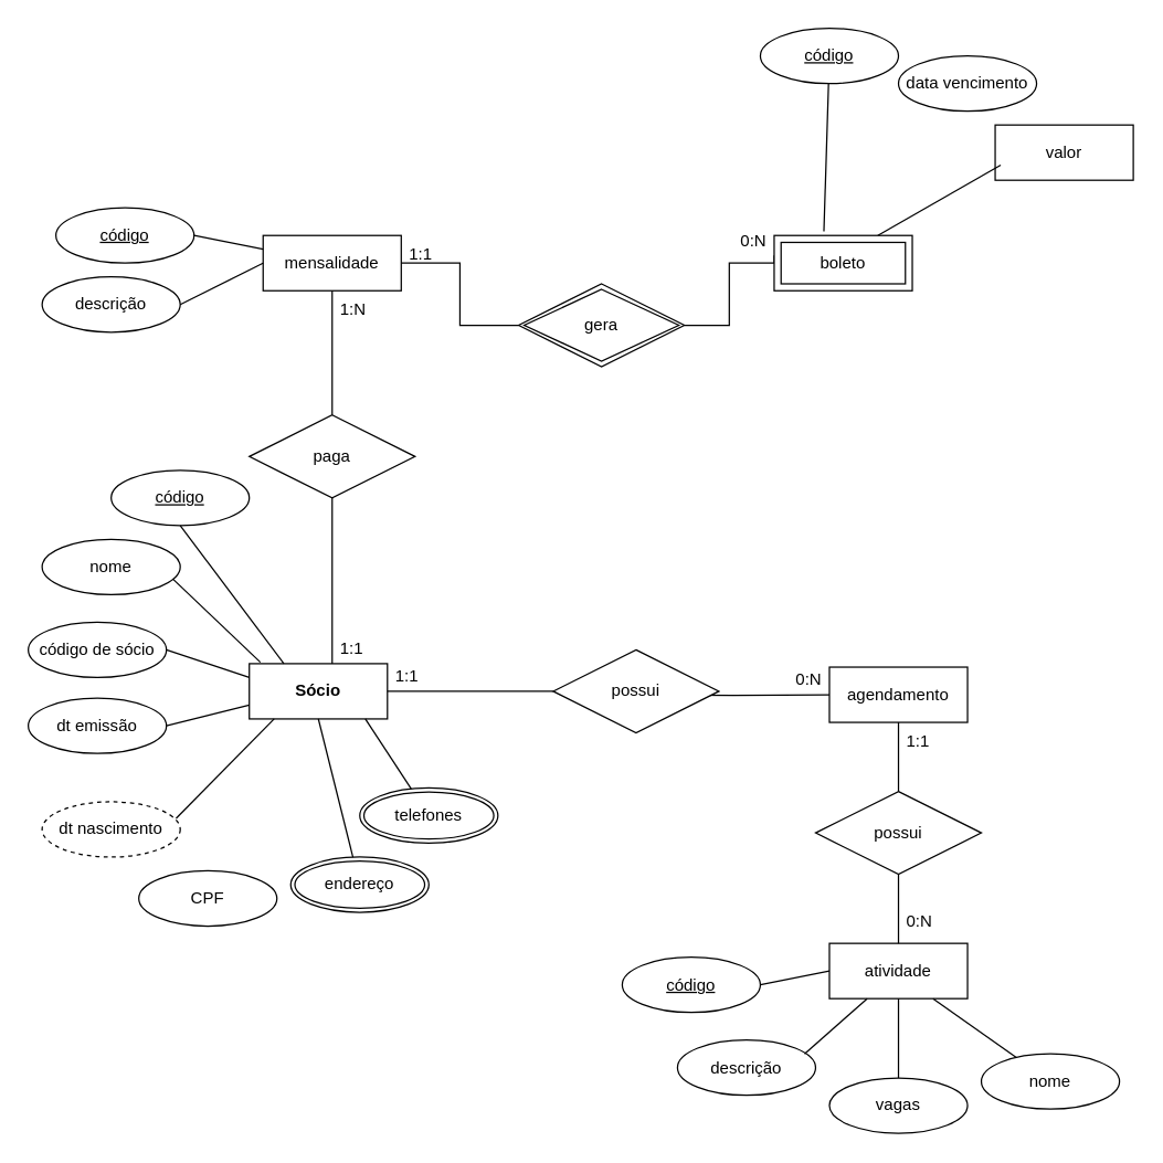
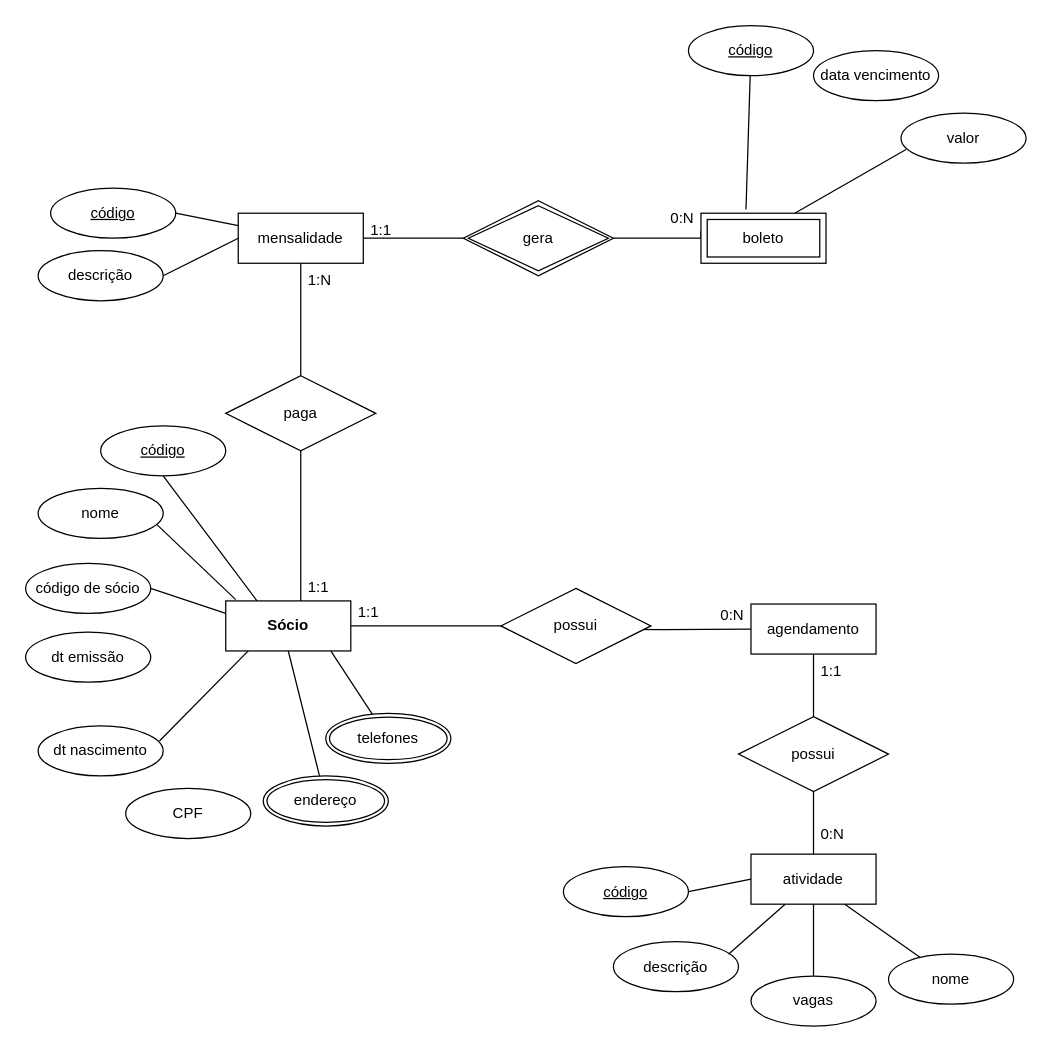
  <mxCell id="0" />
  <mxCell id="1" parent="0" />
  <mxCell id="2" value="&lt;b&gt;Sócio&lt;/b&gt;" style="whiteSpace=wrap;html=1;align=center;" vertex="1" parent="1"><mxGeometry x="180" y="480" width="100" height="40" as="geometry" /></mxCell>
- <mxCell id="3" value="dt nascimento" style="ellipse;whiteSpace=wrap;html=1;align=center;dashed=1;" vertex="1" parent="1"><mxGeometry x="30" y="580" width="100" height="40" as="geometry" /></mxCell>
+ <mxCell id="3" value="dt nascimento" style="ellipse;whiteSpace=wrap;html=1;align=center;" vertex="1" parent="1"><mxGeometry x="30" y="580" width="100" height="40" as="geometry" /></mxCell>
  <mxCell id="4" value="CPF" style="ellipse;whiteSpace=wrap;html=1;align=center;" vertex="1" parent="1"><mxGeometry x="100" y="630" width="100" height="40" as="geometry" /></mxCell>
  <mxCell id="5" value="dt emissão" style="ellipse;whiteSpace=wrap;html=1;align=center;" vertex="1" parent="1"><mxGeometry x="20" y="505" width="100" height="40" as="geometry" /></mxCell>
  <mxCell id="6" value="código de sócio" style="ellipse;whiteSpace=wrap;html=1;align=center;" vertex="1" parent="1"><mxGeometry x="20" y="450" width="100" height="40" as="geometry" /></mxCell>
  <mxCell id="7" value="nome" style="ellipse;whiteSpace=wrap;html=1;align=center;" vertex="1" parent="1"><mxGeometry x="30" y="390" width="100" height="40" as="geometry" /></mxCell>
  <mxCell id="8" value="código" style="ellipse;whiteSpace=wrap;html=1;align=center;fontStyle=4;" vertex="1" parent="1"><mxGeometry x="80" y="340" width="100" height="40" as="geometry" /></mxCell>
  <mxCell id="9" value="endereço" style="ellipse;shape=doubleEllipse;margin=3;whiteSpace=wrap;html=1;align=center;" vertex="1" parent="1"><mxGeometry x="210" y="620" width="100" height="40" as="geometry" /></mxCell>
  <mxCell id="10" value="telefones" style="ellipse;shape=doubleEllipse;margin=3;whiteSpace=wrap;html=1;align=center;" vertex="1" parent="1"><mxGeometry x="260" y="570" width="100" height="40" as="geometry" /></mxCell>
  <mxCell id="11" value="" style="endArrow=none;html=1;rounded=0;exitX=0.95;exitY=0.725;exitDx=0;exitDy=0;exitPerimeter=0;entryX=0.08;entryY=-0.025;entryDx=0;entryDy=0;entryPerimeter=0;" edge="1" parent="1" source="7" target="2"><mxGeometry relative="1" as="geometry"><mxPoint x="340" y="460" as="sourcePoint" /><mxPoint x="500" y="460" as="targetPoint" /></mxGeometry></mxCell>
  <mxCell id="12" value="" style="endArrow=none;html=1;rounded=0;exitX=1;exitY=0.5;exitDx=0;exitDy=0;entryX=0;entryY=0.25;entryDx=0;entryDy=0;" edge="1" parent="1" source="6" target="2"><mxGeometry relative="1" as="geometry"><mxPoint x="165" y="419" as="sourcePoint" /><mxPoint x="223.516" y="490" as="targetPoint" /></mxGeometry></mxCell>
- <mxCell id="13" value="" style="endArrow=none;html=1;rounded=0;exitX=1;exitY=0.5;exitDx=0;exitDy=0;entryX=0;entryY=0.75;entryDx=0;entryDy=0;" edge="1" parent="1" source="5" target="2"><mxGeometry relative="1" as="geometry"><mxPoint x="175" y="429" as="sourcePoint" /><mxPoint x="233.516" y="500" as="targetPoint" /></mxGeometry></mxCell>
  <mxCell id="14" value="" style="endArrow=none;html=1;rounded=0;exitX=0.97;exitY=0.3;exitDx=0;exitDy=0;exitPerimeter=0;entryX=0.18;entryY=1;entryDx=0;entryDy=0;entryPerimeter=0;" edge="1" parent="1" source="3" target="2"><mxGeometry relative="1" as="geometry"><mxPoint x="185" y="439" as="sourcePoint" /><mxPoint x="243.516" y="510" as="targetPoint" /></mxGeometry></mxCell>
  <mxCell id="15" value="" style="endArrow=none;html=1;rounded=0;exitX=0.5;exitY=1;exitDx=0;exitDy=0;exitPerimeter=0;entryX=0.25;entryY=0;entryDx=0;entryDy=0;" edge="1" parent="1" source="8" target="2"><mxGeometry relative="1" as="geometry"><mxPoint x="205" y="459" as="sourcePoint" /><mxPoint x="263.516" y="530" as="targetPoint" /></mxGeometry></mxCell>
  <mxCell id="16" value="" style="endArrow=none;html=1;rounded=0;entryX=0.84;entryY=1;entryDx=0;entryDy=0;entryPerimeter=0;" edge="1" parent="1" source="10" target="2"><mxGeometry relative="1" as="geometry"><mxPoint x="215" y="469" as="sourcePoint" /><mxPoint x="260" y="510" as="targetPoint" /></mxGeometry></mxCell>
  <mxCell id="17" value="" style="endArrow=none;html=1;rounded=0;" edge="1" parent="1" target="9"><mxGeometry relative="1" as="geometry"><mxPoint x="230" y="520" as="sourcePoint" /><mxPoint x="283.516" y="550" as="targetPoint" /></mxGeometry></mxCell>
  <mxCell id="18" value="atividade" style="whiteSpace=wrap;html=1;align=center;" vertex="1" parent="1"><mxGeometry x="600" y="682.5" width="100" height="40" as="geometry" /></mxCell>
  <mxCell id="19" value="agendamento" style="whiteSpace=wrap;html=1;align=center;" vertex="1" parent="1"><mxGeometry x="600" y="482.5" width="100" height="40" as="geometry" /></mxCell>
  <mxCell id="20" style="edgeStyle=orthogonalEdgeStyle;rounded=0;orthogonalLoop=1;jettySize=auto;html=1;endArrow=none;endFill=0;" edge="1" parent="1" target="19"><mxGeometry relative="1" as="geometry"><mxPoint x="460" y="502.5" as="sourcePoint" /></mxGeometry></mxCell>
  <mxCell id="21" style="edgeStyle=orthogonalEdgeStyle;rounded=0;orthogonalLoop=1;jettySize=auto;html=1;endArrow=none;endFill=0;" edge="1" parent="1" source="22" target="2"><mxGeometry relative="1" as="geometry" /></mxCell>
  <mxCell id="22" value="possui" style="shape=rhombus;perimeter=rhombusPerimeter;whiteSpace=wrap;html=1;align=center;" vertex="1" parent="1"><mxGeometry x="400" y="470" width="120" height="60" as="geometry" /></mxCell>
  <mxCell id="23" value="1:1" style="text;strokeColor=none;fillColor=none;spacingLeft=4;spacingRight=4;overflow=hidden;rotatable=0;points=[[0,0.5],[1,0.5]];portConstraint=eastwest;fontSize=12;" vertex="1" parent="1"><mxGeometry x="280" y="475" width="40" height="30" as="geometry" /></mxCell>
  <mxCell id="24" value="0:N" style="text;strokeColor=none;fillColor=none;spacingLeft=4;spacingRight=4;overflow=hidden;rotatable=0;points=[[0,0.5],[1,0.5]];portConstraint=eastwest;fontSize=12;" vertex="1" parent="1"><mxGeometry x="530" y="160" width="40" height="30" as="geometry" /></mxCell>
  <mxCell id="25" value="data vencimento" style="ellipse;whiteSpace=wrap;html=1;align=center;" vertex="1" parent="1"><mxGeometry x="650" y="40" width="100" height="40" as="geometry" /></mxCell>
  <mxCell id="26" value="código" style="ellipse;whiteSpace=wrap;html=1;align=center;fontStyle=4;" vertex="1" parent="1"><mxGeometry x="550" y="20" width="100" height="40" as="geometry" /></mxCell>
  <mxCell id="27" value="" style="endArrow=none;html=1;rounded=0;exitX=0.36;exitY=-0.075;exitDx=0;exitDy=0;exitPerimeter=0;" edge="1" parent="1" source="51" target="26"><mxGeometry relative="1" as="geometry"><mxPoint x="598" y="160" as="sourcePoint" /><mxPoint x="540" y="250" as="targetPoint" /></mxGeometry></mxCell>
  <mxCell id="28" style="edgeStyle=orthogonalEdgeStyle;rounded=0;orthogonalLoop=1;jettySize=auto;html=1;endArrow=none;endFill=0;" edge="1" parent="1" source="30" target="19"><mxGeometry relative="1" as="geometry" /></mxCell>
  <mxCell id="29" style="edgeStyle=orthogonalEdgeStyle;rounded=0;orthogonalLoop=1;jettySize=auto;html=1;endArrow=none;endFill=0;" edge="1" parent="1" source="30"><mxGeometry relative="1" as="geometry"><mxPoint x="650" y="682.5" as="targetPoint" /></mxGeometry></mxCell>
  <mxCell id="30" value="possui" style="shape=rhombus;perimeter=rhombusPerimeter;whiteSpace=wrap;html=1;align=center;" vertex="1" parent="1"><mxGeometry x="590" y="572.5" width="120" height="60" as="geometry" /></mxCell>
  <mxCell id="31" value="0:N" style="text;strokeColor=none;fillColor=none;spacingLeft=4;spacingRight=4;overflow=hidden;rotatable=0;points=[[0,0.5],[1,0.5]];portConstraint=eastwest;fontSize=12;" vertex="1" parent="1"><mxGeometry x="650" y="652.5" width="40" height="30" as="geometry" /></mxCell>
  <mxCell id="32" value="código" style="ellipse;whiteSpace=wrap;html=1;align=center;fontStyle=4;" vertex="1" parent="1"><mxGeometry x="450" y="692.5" width="100" height="40" as="geometry" /></mxCell>
  <mxCell id="33" value="descrição" style="ellipse;whiteSpace=wrap;html=1;align=center;" vertex="1" parent="1"><mxGeometry x="490" y="752.5" width="100" height="40" as="geometry" /></mxCell>
  <mxCell id="34" value="vagas" style="ellipse;whiteSpace=wrap;html=1;align=center;" vertex="1" parent="1"><mxGeometry x="600" y="780" width="100" height="40" as="geometry" /></mxCell>
- <mxCell id="35" value="valor" style="whiteSpace=wrap;html=1;align=center;rounded=0;" vertex="1" parent="1"><mxGeometry x="720" y="90" width="100" height="40" as="geometry" /></mxCell>
+ <mxCell id="35" value="valor" style="ellipse;whiteSpace=wrap;html=1;align=center;" vertex="1" parent="1"><mxGeometry x="720" y="90" width="100" height="40" as="geometry" /></mxCell>
  <mxCell id="36" value="" style="endArrow=none;html=1;rounded=0;entryX=0.75;entryY=0;entryDx=0;entryDy=0;exitX=0.04;exitY=0.725;exitDx=0;exitDy=0;exitPerimeter=0;" edge="1" parent="1" source="35" target="51"><mxGeometry relative="1" as="geometry"><mxPoint x="730" y="110" as="sourcePoint" /><mxPoint x="655" y="160" as="targetPoint" /></mxGeometry></mxCell>
  <mxCell id="37" value="mensalidade" style="whiteSpace=wrap;html=1;align=center;" vertex="1" parent="1"><mxGeometry x="190" y="170" width="100" height="40" as="geometry" /></mxCell>
  <mxCell id="38" value="" style="endArrow=none;html=1;rounded=0;entryX=1;entryY=0.5;entryDx=0;entryDy=0;exitX=0;exitY=0.5;exitDx=0;exitDy=0;" edge="1" parent="1" source="18" target="32"><mxGeometry relative="1" as="geometry"><mxPoint x="280" y="622.5" as="sourcePoint" /><mxPoint x="440" y="622.5" as="targetPoint" /></mxGeometry></mxCell>
  <mxCell id="39" value="" style="endArrow=none;html=1;rounded=0;entryX=0.92;entryY=0.25;entryDx=0;entryDy=0;entryPerimeter=0;" edge="1" parent="1" source="18" target="33"><mxGeometry relative="1" as="geometry"><mxPoint x="594.645" y="426.642" as="sourcePoint" /><mxPoint x="551" y="511.5" as="targetPoint" /></mxGeometry></mxCell>
  <mxCell id="40" value="" style="endArrow=none;html=1;rounded=0;exitX=0.5;exitY=1;exitDx=0;exitDy=0;entryX=0.5;entryY=0;entryDx=0;entryDy=0;" edge="1" parent="1" source="18" target="34"><mxGeometry relative="1" as="geometry"><mxPoint x="604.645" y="436.642" as="sourcePoint" /><mxPoint x="561" y="521.5" as="targetPoint" /></mxGeometry></mxCell>
  <mxCell id="41" style="edgeStyle=orthogonalEdgeStyle;rounded=0;orthogonalLoop=1;jettySize=auto;html=1;endArrow=none;endFill=0;" edge="1" parent="1" source="43" target="2"><mxGeometry relative="1" as="geometry"><Array as="points"><mxPoint x="240" y="480" /><mxPoint x="240" y="480" /></Array></mxGeometry></mxCell>
  <mxCell id="42" style="edgeStyle=orthogonalEdgeStyle;rounded=0;orthogonalLoop=1;jettySize=auto;html=1;entryX=0.5;entryY=1;entryDx=0;entryDy=0;endArrow=none;endFill=0;" edge="1" parent="1" source="43" target="37"><mxGeometry relative="1" as="geometry" /></mxCell>
  <mxCell id="43" value="paga" style="shape=rhombus;perimeter=rhombusPerimeter;whiteSpace=wrap;html=1;align=center;" vertex="1" parent="1"><mxGeometry x="180" y="300" width="120" height="60" as="geometry" /></mxCell>
  <mxCell id="44" value="nome" style="ellipse;whiteSpace=wrap;html=1;align=center;" vertex="1" parent="1"><mxGeometry x="710" y="762.5" width="100" height="40" as="geometry" /></mxCell>
  <mxCell id="45" value="" style="endArrow=none;html=1;rounded=0;exitX=0.75;exitY=1;exitDx=0;exitDy=0;" edge="1" parent="1" source="18" target="44"><mxGeometry relative="1" as="geometry"><mxPoint x="660" y="732.5" as="sourcePoint" /><mxPoint x="660" y="772.5" as="targetPoint" /></mxGeometry></mxCell>
  <mxCell id="46" value="1:1" style="text;strokeColor=none;fillColor=none;spacingLeft=4;spacingRight=4;overflow=hidden;rotatable=0;points=[[0,0.5],[1,0.5]];portConstraint=eastwest;fontSize=12;" vertex="1" parent="1"><mxGeometry x="240" y="455" width="40" height="30" as="geometry" /></mxCell>
  <mxCell id="47" value="1:N" style="text;strokeColor=none;fillColor=none;spacingLeft=4;spacingRight=4;overflow=hidden;rotatable=0;points=[[0,0.5],[1,0.5]];portConstraint=eastwest;fontSize=12;" vertex="1" parent="1"><mxGeometry x="240" y="210" width="40" height="30" as="geometry" /></mxCell>
  <mxCell id="48" style="edgeStyle=orthogonalEdgeStyle;rounded=0;orthogonalLoop=1;jettySize=auto;html=1;entryX=1;entryY=0.5;entryDx=0;entryDy=0;endArrow=none;endFill=0;" edge="1" parent="1" source="50" target="37"><mxGeometry relative="1" as="geometry" /></mxCell>
  <mxCell id="49" style="edgeStyle=orthogonalEdgeStyle;rounded=0;orthogonalLoop=1;jettySize=auto;html=1;entryX=0;entryY=0.5;entryDx=0;entryDy=0;endArrow=none;endFill=0;startArrow=none;" edge="1" parent="1" target="51"><mxGeometry relative="1" as="geometry"><mxPoint x="570" y="185" as="sourcePoint" /></mxGeometry></mxCell>
- <mxCell id="50" value="gera" style="shape=rhombus;double=1;perimeter=rhombusPerimeter;whiteSpace=wrap;html=1;align=center;" vertex="1" parent="1"><mxGeometry x="375" y="205" width="120" height="60" as="geometry" /></mxCell>
+ <mxCell id="50" value="gera" style="shape=rhombus;double=1;perimeter=rhombusPerimeter;whiteSpace=wrap;html=1;align=center;" vertex="1" parent="1"><mxGeometry x="370" y="160" width="120" height="60" as="geometry" /></mxCell>
  <mxCell id="51" value="boleto" style="shape=ext;margin=3;double=1;whiteSpace=wrap;html=1;align=center;" vertex="1" parent="1"><mxGeometry x="560" y="170" width="100" height="40" as="geometry" /></mxCell>
  <mxCell id="52" value="1:1" style="text;strokeColor=none;fillColor=none;spacingLeft=4;spacingRight=4;overflow=hidden;rotatable=0;points=[[0,0.5],[1,0.5]];portConstraint=eastwest;fontSize=12;" vertex="1" parent="1"><mxGeometry x="290" y="170" width="40" height="30" as="geometry" /></mxCell>
  <mxCell id="53" value="" style="edgeStyle=orthogonalEdgeStyle;rounded=0;orthogonalLoop=1;jettySize=auto;html=1;endArrow=none;endFill=0;" edge="1" parent="1" source="50" target="51"><mxGeometry relative="1" as="geometry"><mxPoint x="490" y="190" as="sourcePoint" /><mxPoint x="530" y="185" as="targetPoint" /></mxGeometry></mxCell>
  <mxCell id="54" value="código" style="ellipse;whiteSpace=wrap;html=1;align=center;fontStyle=4;" vertex="1" parent="1"><mxGeometry x="40" y="150" width="100" height="40" as="geometry" /></mxCell>
  <mxCell id="55" value="descrição" style="ellipse;whiteSpace=wrap;html=1;align=center;" vertex="1" parent="1"><mxGeometry x="30" y="200" width="100" height="40" as="geometry" /></mxCell>
  <mxCell id="56" value="" style="endArrow=none;html=1;rounded=0;entryX=0;entryY=0.5;entryDx=0;entryDy=0;exitX=1;exitY=0.5;exitDx=0;exitDy=0;" edge="1" parent="1" source="55" target="37"><mxGeometry relative="1" as="geometry"><mxPoint x="360" y="210" as="sourcePoint" /><mxPoint x="520" y="210" as="targetPoint" /></mxGeometry></mxCell>
  <mxCell id="57" value="" style="endArrow=none;html=1;rounded=0;entryX=0;entryY=0.25;entryDx=0;entryDy=0;exitX=1;exitY=0.5;exitDx=0;exitDy=0;" edge="1" parent="1" source="54" target="37"><mxGeometry relative="1" as="geometry"><mxPoint x="127.735" y="243.359" as="sourcePoint" /><mxPoint x="200" y="200" as="targetPoint" /></mxGeometry></mxCell>
  <mxCell id="58" value="0:N" style="text;strokeColor=none;fillColor=none;spacingLeft=4;spacingRight=4;overflow=hidden;rotatable=0;points=[[0,0.5],[1,0.5]];portConstraint=eastwest;fontSize=12;" vertex="1" parent="1"><mxGeometry x="570" y="477.5" width="40" height="30" as="geometry" /></mxCell>
  <mxCell id="59" value="1:1" style="text;strokeColor=none;fillColor=none;spacingLeft=4;spacingRight=4;overflow=hidden;rotatable=0;points=[[0,0.5],[1,0.5]];portConstraint=eastwest;fontSize=12;" vertex="1" parent="1"><mxGeometry x="650" y="522.5" width="40" height="30" as="geometry" /></mxCell>
